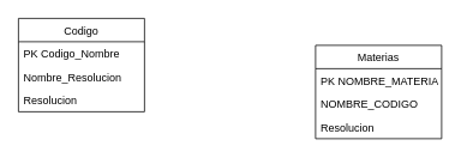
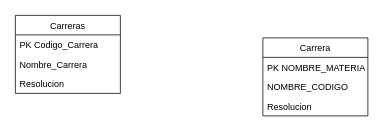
  <mxCell id="0" />
  <mxCell id="1" parent="0" />
- <mxCell id="2" value="Codigo" style="swimlane;fontStyle=0;childLayout=stackLayout;horizontal=1;startSize=26;fillColor=none;horizontalStack=0;resizeParent=1;resizeParentMax=0;resizeLast=0;collapsible=1;marginBottom=0;" vertex="1" parent="1"><mxGeometry x="20" y="20" width="140" height="104" as="geometry" /></mxCell>
- <mxCell id="3" value="PK Codigo_Nombre" style="text;strokeColor=none;fillColor=none;align=left;verticalAlign=top;spacingLeft=4;spacingRight=4;overflow=hidden;rotatable=0;points=[[0,0.5],[1,0.5]];portConstraint=eastwest;" vertex="1" parent="2"><mxGeometry y="26" width="140" height="26" as="geometry" /></mxCell>
- <mxCell id="4" value="Nombre_Resolucion" style="text;strokeColor=none;fillColor=none;align=left;verticalAlign=top;spacingLeft=4;spacingRight=4;overflow=hidden;rotatable=0;points=[[0,0.5],[1,0.5]];portConstraint=eastwest;" vertex="1" parent="2"><mxGeometry y="52" width="140" height="26" as="geometry" /></mxCell>
+ <mxCell id="2" value="Carreras" style="swimlane;fontStyle=0;childLayout=stackLayout;horizontal=1;startSize=26;fillColor=none;horizontalStack=0;resizeParent=1;resizeParentMax=0;resizeLast=0;collapsible=1;marginBottom=0;" vertex="1" parent="1"><mxGeometry x="20" y="20" width="140" height="104" as="geometry" /></mxCell>
+ <mxCell id="3" value="PK Codigo_Carrera" style="text;strokeColor=none;fillColor=none;align=left;verticalAlign=top;spacingLeft=4;spacingRight=4;overflow=hidden;rotatable=0;points=[[0,0.5],[1,0.5]];portConstraint=eastwest;" vertex="1" parent="2"><mxGeometry y="26" width="140" height="26" as="geometry" /></mxCell>
+ <mxCell id="4" value="Nombre_Carrera" style="text;strokeColor=none;fillColor=none;align=left;verticalAlign=top;spacingLeft=4;spacingRight=4;overflow=hidden;rotatable=0;points=[[0,0.5],[1,0.5]];portConstraint=eastwest;" vertex="1" parent="2"><mxGeometry y="52" width="140" height="26" as="geometry" /></mxCell>
  <mxCell id="5" value="Resolucion" style="text;strokeColor=none;fillColor=none;align=left;verticalAlign=top;spacingLeft=4;spacingRight=4;overflow=hidden;rotatable=0;points=[[0,0.5],[1,0.5]];portConstraint=eastwest;" vertex="1" parent="2"><mxGeometry y="78" width="140" height="26" as="geometry" /></mxCell>
- <mxCell id="6" value="Materias" style="swimlane;fontStyle=0;childLayout=stackLayout;horizontal=1;startSize=26;fillColor=none;horizontalStack=0;resizeParent=1;resizeParentMax=0;resizeLast=0;collapsible=1;marginBottom=0;" vertex="1" parent="1"><mxGeometry x="350" y="50" width="140" height="104" as="geometry" /></mxCell>
+ <mxCell id="6" value="Carrera" style="swimlane;fontStyle=0;childLayout=stackLayout;horizontal=1;startSize=26;fillColor=none;horizontalStack=0;resizeParent=1;resizeParentMax=0;resizeLast=0;collapsible=1;marginBottom=0;" vertex="1" parent="1"><mxGeometry x="350" y="50" width="140" height="104" as="geometry" /></mxCell>
  <mxCell id="7" value="PK NOMBRE_MATERIA" style="text;strokeColor=none;fillColor=none;align=left;verticalAlign=top;spacingLeft=4;spacingRight=4;overflow=hidden;rotatable=0;points=[[0,0.5],[1,0.5]];portConstraint=eastwest;" vertex="1" parent="6"><mxGeometry y="26" width="140" height="26" as="geometry" /></mxCell>
  <mxCell id="8" value="NOMBRE_CODIGO" style="text;strokeColor=none;fillColor=none;align=left;verticalAlign=top;spacingLeft=4;spacingRight=4;overflow=hidden;rotatable=0;points=[[0,0.5],[1,0.5]];portConstraint=eastwest;" vertex="1" parent="6"><mxGeometry y="52" width="140" height="26" as="geometry" /></mxCell>
  <mxCell id="9" value="Resolucion" style="text;strokeColor=none;fillColor=none;align=left;verticalAlign=top;spacingLeft=4;spacingRight=4;overflow=hidden;rotatable=0;points=[[0,0.5],[1,0.5]];portConstraint=eastwest;" vertex="1" parent="6"><mxGeometry y="78" width="140" height="26" as="geometry" /></mxCell>
